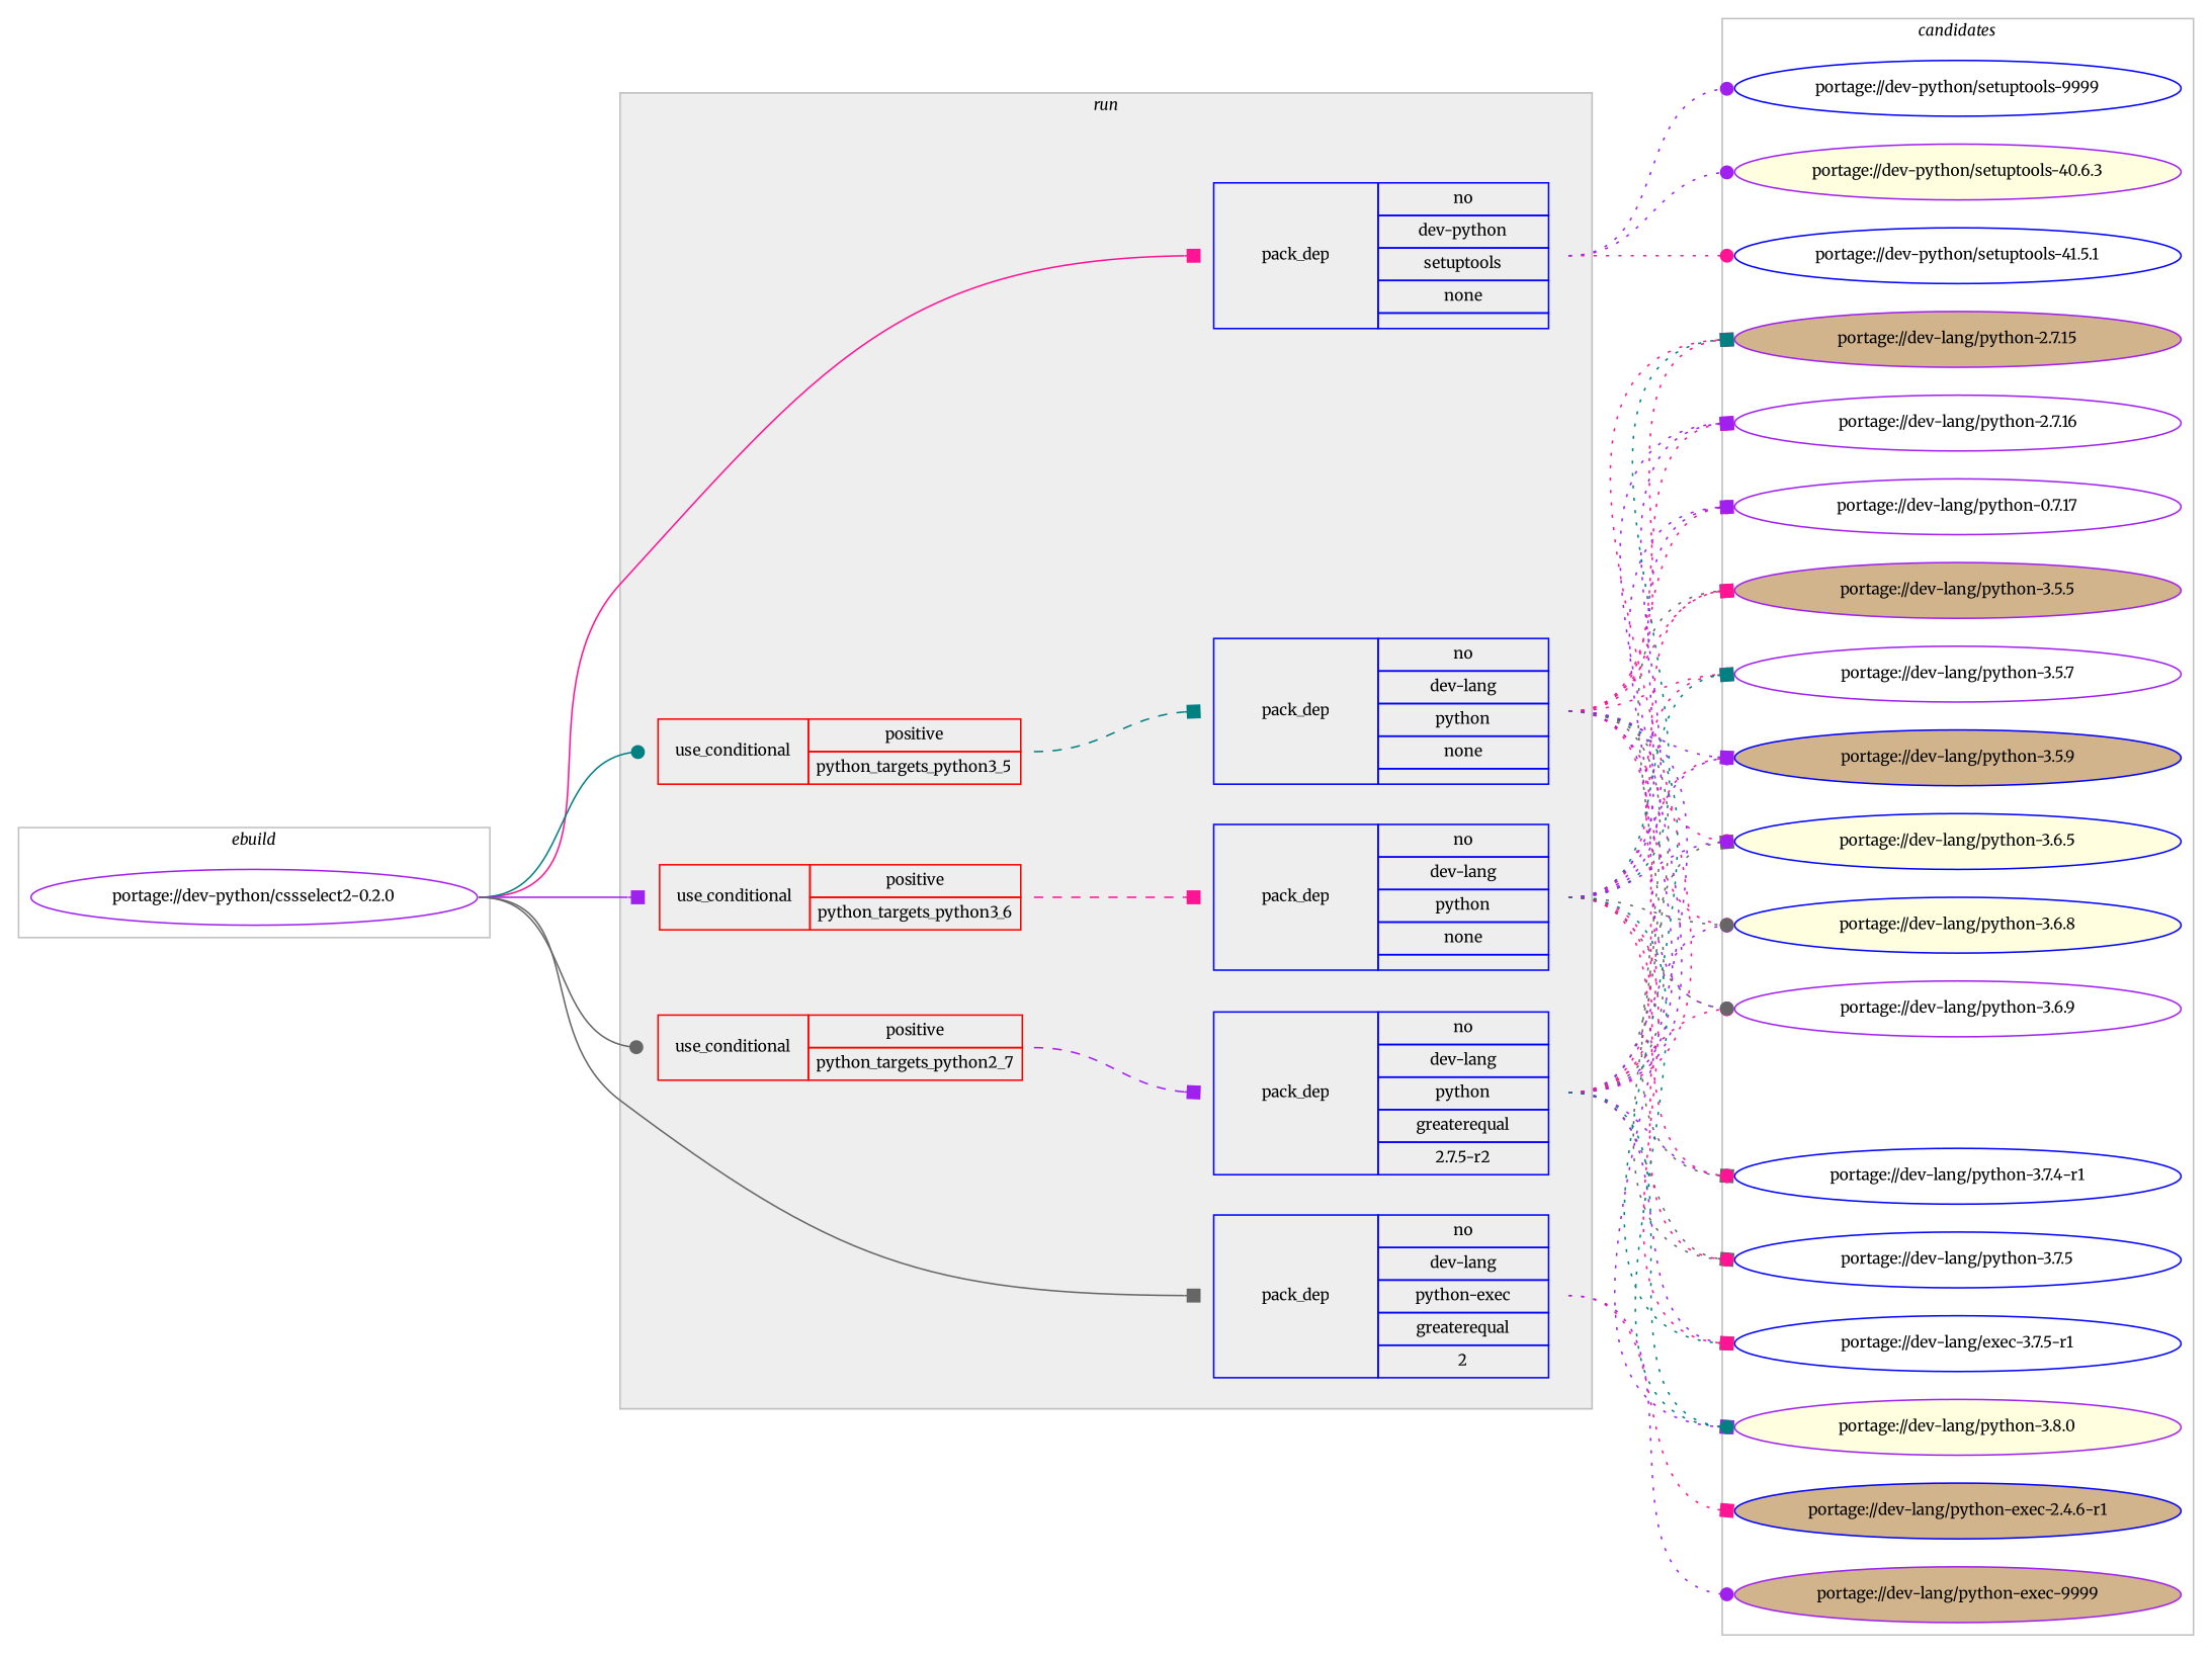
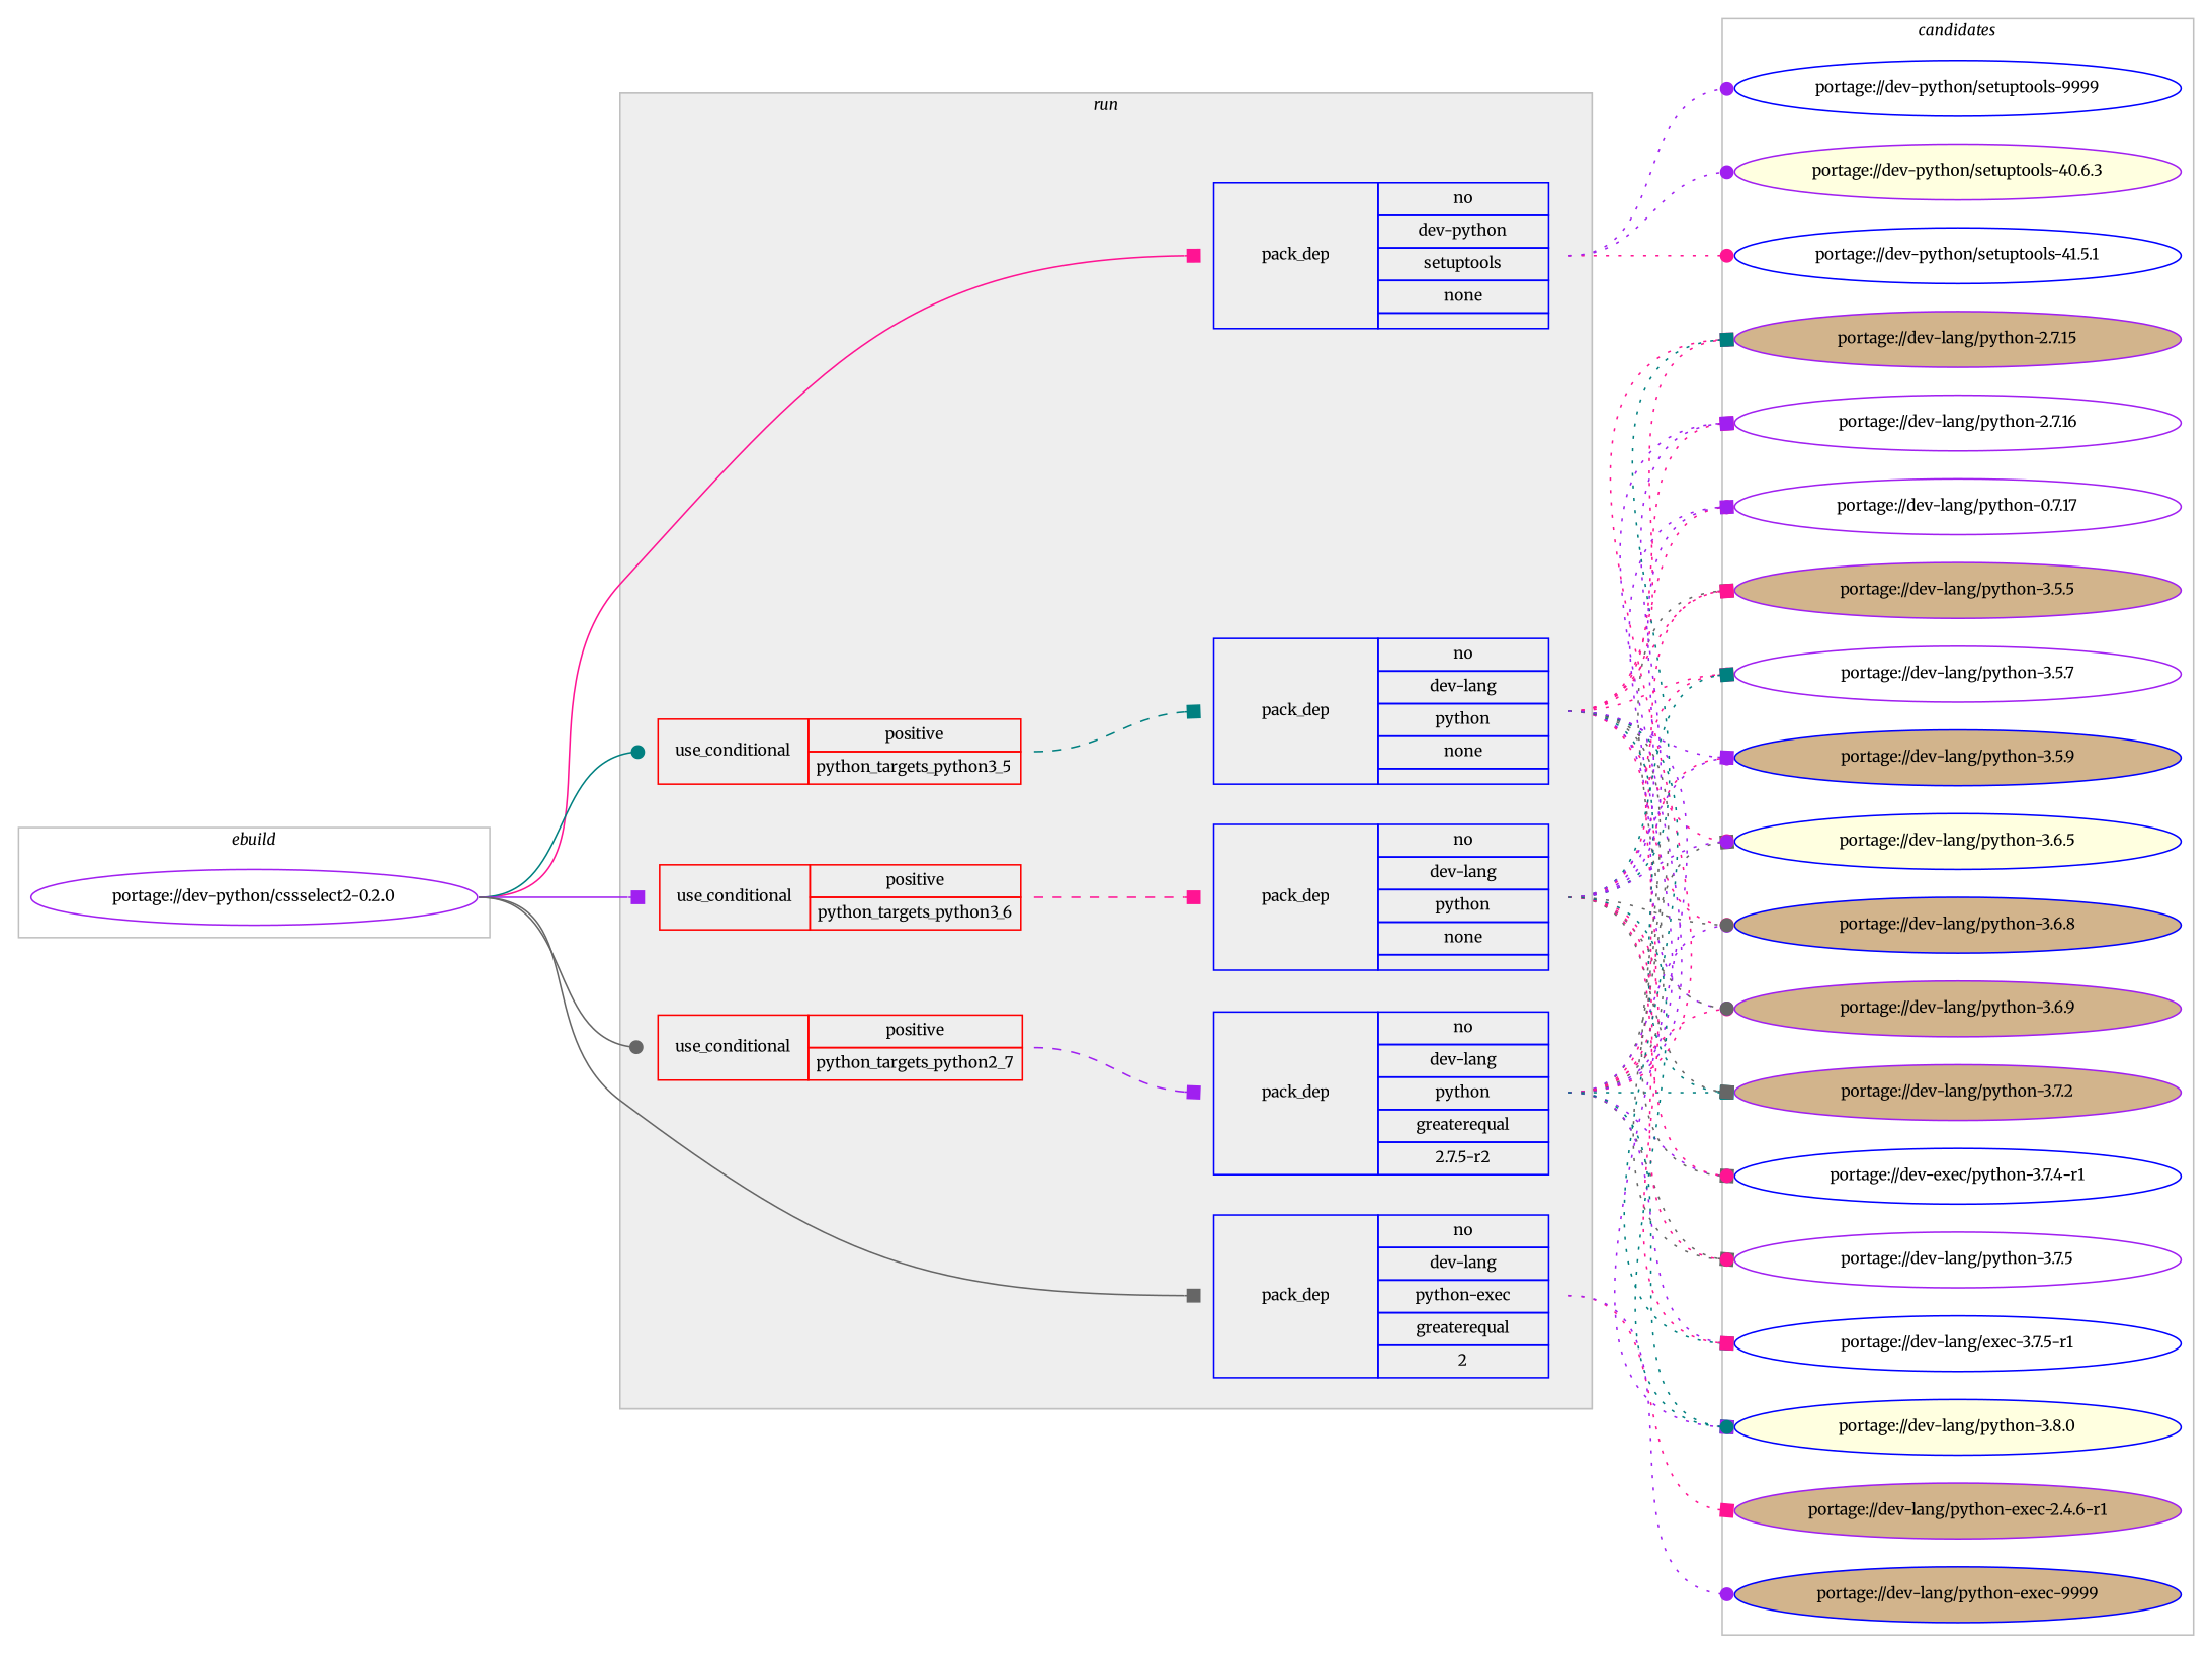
  digraph {
    compound=true
    concentrate=true
    fontname=Merriweather
    fontsize=10
    newrank=true
    rankdir=LR
    ranksep=1.5
    node [color=purple fillcolor=white fontname=Merriweather fontsize=10 style=filled]
    edge [arrowhead=box color=deeppink fontname=Merriweather headport=w style=dotted tailport=e weight=100]
    n1 [label="portage://dev-python/cssselect2-0.2.0" width=4]
    n2 [color=blue label=<<TABLE BORDER="0" CELLBORDER="1" CELLSPACING="0" CELLPADDING="4" WIDTH="220"><TR><TD ROWSPAN="6" CELLPADDING="30">pack_dep</TD></TR><TR><TD WIDTH="110">no</TD></TR><TR><TD>dev-python</TD></TR><TR><TD>setuptools</TD></TR><TR><TD>none</TD></TR><TR><TD></TD></TR></TABLE>> shape=none fillcolor="" style=""]
    n3 [color=blue label=<<TABLE BORDER="0" CELLBORDER="1" CELLSPACING="0" CELLPADDING="4" WIDTH="220"><TR><TD ROWSPAN="6" CELLPADDING="30">pack_dep</TD></TR><TR><TD WIDTH="110">no</TD></TR><TR><TD>dev-lang</TD></TR><TR><TD>python</TD></TR><TR><TD>greaterequal</TD></TR><TR><TD>2.7.5-r2</TD></TR></TABLE>> shape=none fillcolor="" style=""]
    n4 [color=red label=<<TABLE BORDER="0" CELLBORDER="1" CELLSPACING="0" CELLPADDING="4"><TR><TD ROWSPAN="3" CELLPADDING="10">use_conditional</TD></TR><TR><TD>positive</TD></TR><TR><TD>python_targets_python2_7</TD></TR></TABLE>> shape=none fillcolor="" style=""]
    n5 [color=blue label=<<TABLE BORDER="0" CELLBORDER="1" CELLSPACING="0" CELLPADDING="4" WIDTH="220"><TR><TD ROWSPAN="6" CELLPADDING="30">pack_dep</TD></TR><TR><TD WIDTH="110">no</TD></TR><TR><TD>dev-lang</TD></TR><TR><TD>python</TD></TR><TR><TD>none</TD></TR><TR><TD></TD></TR></TABLE>> shape=none fillcolor="" style=""]
    n6 [color=red label=<<TABLE BORDER="0" CELLBORDER="1" CELLSPACING="0" CELLPADDING="4"><TR><TD ROWSPAN="3" CELLPADDING="10">use_conditional</TD></TR><TR><TD>positive</TD></TR><TR><TD>python_targets_python3_5</TD></TR></TABLE>> shape=none fillcolor="" style=""]
    n7 [color=blue label=<<TABLE BORDER="0" CELLBORDER="1" CELLSPACING="0" CELLPADDING="4" WIDTH="220"><TR><TD ROWSPAN="6" CELLPADDING="30">pack_dep</TD></TR><TR><TD WIDTH="110">no</TD></TR><TR><TD>dev-lang</TD></TR><TR><TD>python</TD></TR><TR><TD>none</TD></TR><TR><TD></TD></TR></TABLE>> shape=none fillcolor="" style=""]
    n8 [color=red label=<<TABLE BORDER="0" CELLBORDER="1" CELLSPACING="0" CELLPADDING="4"><TR><TD ROWSPAN="3" CELLPADDING="10">use_conditional</TD></TR><TR><TD>positive</TD></TR><TR><TD>python_targets_python3_6</TD></TR></TABLE>> shape=none fillcolor="" style=""]
    n9 [color=blue label=<<TABLE BORDER="0" CELLBORDER="1" CELLSPACING="0" CELLPADDING="4" WIDTH="220"><TR><TD ROWSPAN="6" CELLPADDING="30">pack_dep</TD></TR><TR><TD WIDTH="110">no</TD></TR><TR><TD>dev-lang</TD></TR><TR><TD>python-exec</TD></TR><TR><TD>greaterequal</TD></TR><TR><TD>2</TD></TR></TABLE>> shape=none fillcolor="" style=""]
    n10 [fillcolor=lightyellow label="portage://dev-python/setuptools-40.6.3" width=4]
    n11 [color=blue label="portage://dev-python/setuptools-41.5.1" width=4]
    n12 [color=blue label="portage://dev-python/setuptools-9999" width=4]
    n13 [fillcolor=tan label="portage://dev-lang/python-2.7.15" width=4]
    n14 [label="portage://dev-lang/python-2.7.16" width=4]
    n15 [label="portage://dev-lang/python-0.7.17" width=4]
    n16 [fillcolor=tan label="portage://dev-lang/python-3.5.5" width=4]
    n17 [label="portage://dev-lang/python-3.5.7" width=4]
    n18 [color=blue fillcolor=tan label="portage://dev-lang/python-3.5.9" width=4]
    n19 [color=blue fillcolor=lightyellow label="portage://dev-lang/python-3.6.5" width=4]
-   n20 [color=blue fillcolor=lightyellow label="portage://dev-lang/python-3.6.8" width=4]
-   n21 [label="portage://dev-lang/python-3.6.9" width=4]
-   n23 [color=blue label="portage://dev-lang/python-3.7.4-r1" width=4]
-   n24 [color=blue label="portage://dev-lang/python-3.7.5" width=4]
+   n20 [color=blue fillcolor=tan label="portage://dev-lang/python-3.6.8" width=4]
+   n21 [fillcolor=tan label="portage://dev-lang/python-3.6.9" width=4]
+   n22 [fillcolor=tan label="portage://dev-lang/python-3.7.2" width=4]
+   n23 [color=blue label="portage://dev-exec/python-3.7.4-r1" width=4]
+   n24 [label="portage://dev-lang/python-3.7.5" width=4]
    n25 [color=blue label="portage://dev-lang/exec-3.7.5-r1" width=4]
-   n26 [fillcolor=lightyellow label="portage://dev-lang/python-3.8.0" width=4]
-   n27 [color=blue fillcolor=tan label="portage://dev-lang/python-exec-2.4.6-r1" width=4]
-   n28 [fillcolor=tan label="portage://dev-lang/python-exec-9999" width=4]
+   n26 [color=blue fillcolor=lightyellow label="portage://dev-lang/python-3.8.0" width=4]
+   n27 [fillcolor=tan label="portage://dev-lang/python-exec-2.4.6-r1" width=4]
+   n28 [color=blue fillcolor=tan label="portage://dev-lang/python-exec-9999" width=4]
    subgraph cluster_1 {
      color=gray
      label=<<i>ebuild</i>>
      rank=same
      n1
    }
    subgraph cluster_2 {
      color=gray
      label=<<i>dependencies</i>>
      subgraph cluster_3 {
        color=gray
        fillcolor="#eeeeee"
        label=<<i>compile</i>>
        style=filled
        subgraph sub_4 {
          color=gray
          fillcolor="#eeeeee"
          label=<<i>compile</i>>
          style=filled
          n2
        }
      }
      subgraph cluster_5 {
        color=gray
        fillcolor="#eeeeee"
        label=<<i>compile and run</i>>
        style=filled
        subgraph sub_6 {
          color=gray
          fillcolor="#eeeeee"
          label=<<i>compile and run</i>>
          style=filled
          n4
          subgraph sub_7 {
            color=gray
            fillcolor="#eeeeee"
            label=<<i>compile and run</i>>
            style=filled
            n3
          }
        }
        subgraph sub_8 {
          color=gray
          fillcolor="#eeeeee"
          label=<<i>compile and run</i>>
          style=filled
          n6
          subgraph sub_9 {
            color=gray
            fillcolor="#eeeeee"
            label=<<i>compile and run</i>>
            style=filled
            n5
          }
        }
        subgraph sub_10 {
          color=gray
          fillcolor="#eeeeee"
          label=<<i>compile and run</i>>
          style=filled
          n8
          subgraph sub_11 {
            color=gray
            fillcolor="#eeeeee"
            label=<<i>compile and run</i>>
            style=filled
            n7
          }
        }
        subgraph sub_12 {
          color=gray
          fillcolor="#eeeeee"
          label=<<i>compile and run</i>>
          style=filled
          n9
        }
      }
      subgraph cluster_13 {
        color=gray
        fillcolor="#eeeeee"
        label=<<i>run</i>>
        style=filled
      }
    }
    subgraph cluster_14 {
      color=gray
      label=<<i>candidates</i>>
      rank=same
      subgraph sub_15 {
        color=black
        label=<<i>candidates</i>>
        nodesep=1
        rank=same
        n10
        n11
        n12
      }
      subgraph sub_16 {
        color=black
        label=<<i>candidates</i>>
        nodesep=1
        rank=same
        n13
        n14
        n15
        n16
        n17
        n18
        n19
        n20
        n21
+       n22
        n23
        n24
        n25
        n26
      }
      subgraph sub_17 {
        color=black
        label=<<i>candidates</i>>
        nodesep=1
        rank=same
        n13
        n14
        n15
        n16
        n17
        n18
        n19
        n20
        n21
+       n22
        n23
        n24
        n25
        n26
      }
      subgraph sub_18 {
        color=black
        label=<<i>candidates</i>>
        nodesep=1
        rank=same
        n13
        n14
        n15
        n16
        n17
        n18
        n19
        n20
        n21
+       n22
        n23
        n24
        n25
        n26
      }
      subgraph sub_19 {
        color=black
        label=<<i>candidates</i>>
        nodesep=1
        rank=same
        n27
        n28
      }
    }
    n1 -> n2 [style=solid weight=20]
    n1 -> n4 [arrowhead=dot color=gray40 style=solid weight=20]
    n1 -> n6 [arrowhead=dot color=teal style=solid weight=20]
    n1 -> n8 [color=purple style=solid weight=20]
    n1 -> n9 [color=gray40 style=solid weight=20]
    n2 -> n10 [arrowhead=dot color=purple]
    n2 -> n11 [arrowhead=dot]
    n2 -> n12 [arrowhead=dot color=purple]
    n3 -> n13
    n3 -> n14 [color=purple]
    n3 -> n15 [color=purple]
    n3 -> n16 [color=gray40]
    n3 -> n17
    n3 -> n18 [arrowhead=dot]
    n3 -> n19 [color=gray40]
    n3 -> n20 [arrowhead=dot color=purple]
    n3 -> n21 [arrowhead=dot]
+   n3 -> n22 [color=teal]
    n3 -> n23 [arrowhead=dot color=purple]
    n3 -> n24 [color=gray40]
    n3 -> n25 [arrowhead=dot color=purple]
    n3 -> n26 [color=teal]
    n4 -> n3 [color=purple style=dashed weight=20]
    n5 -> n13 [arrowhead=dot]
    n5 -> n14
    n5 -> n15 [arrowhead=dot]
    n5 -> n16
    n5 -> n17 [arrowhead=dot]
    n5 -> n18 [color=purple]
    n5 -> n19 [arrowhead=dot]
    n5 -> n20 [arrowhead=dot]
    n5 -> n21 [arrowhead=dot color=purple]
+   n5 -> n22 [color=teal]
    n5 -> n23 [color=gray40]
    n5 -> n24 [arrowhead=dot color=gray40]
    n5 -> n25 [color=teal]
    n5 -> n26 [color=purple]
    n6 -> n5 [color=teal style=dashed weight=20]
    n7 -> n13 [color=teal]
    n7 -> n14 [color=purple]
    n7 -> n15 [arrowhead=dot color=purple]
    n7 -> n16 [arrowhead=dot]
    n7 -> n17 [color=teal]
    n7 -> n18 [arrowhead=dot color=purple]
    n7 -> n19 [arrowhead=dot color=purple]
    n7 -> n20 [arrowhead=dot color=gray40]
    n7 -> n21 [arrowhead=dot color=gray40]
+   n7 -> n22 [color=gray40]
    n7 -> n23 [arrowhead=dot]
    n7 -> n24 [arrowhead=dot]
    n7 -> n25
    n7 -> n26 [arrowhead=dot color=teal]
    n8 -> n7 [style=dashed weight=20]
    n9 -> n27
    n9 -> n28 [arrowhead=dot color=purple]
  }
